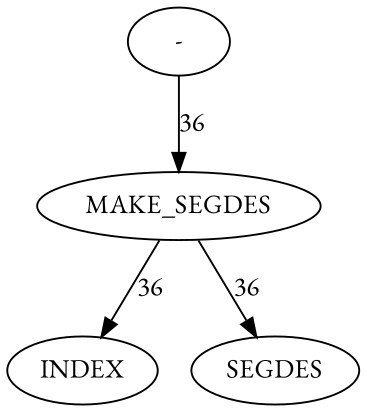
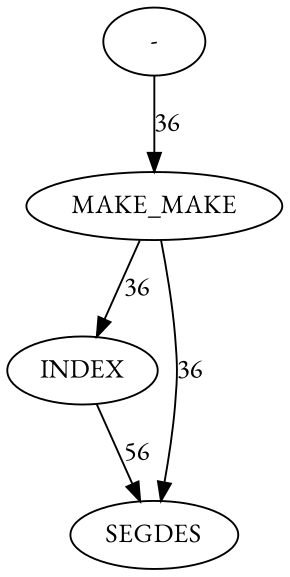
  digraph {
    fontname="EB Garamond"
    node [fontname="EB Garamond"]
    edge [cost=36 fontname="EB Garamond"]
    n1 [cost=16594 label=INDEX]
    n2 [cost=8767 label=SEGDES]
-   n3 [cost=1125 label=MAKE_SEGDES]
+   n3 [cost=1125 label=MAKE_MAKE]
    n4 [cost=3011 label="-"]
+   n1 -> n2 [cost=56 label=56]
    n3 -> n1 [label=36]
    n3 -> n2 [label=36]
    n4 -> n3 [label=36]
  }
